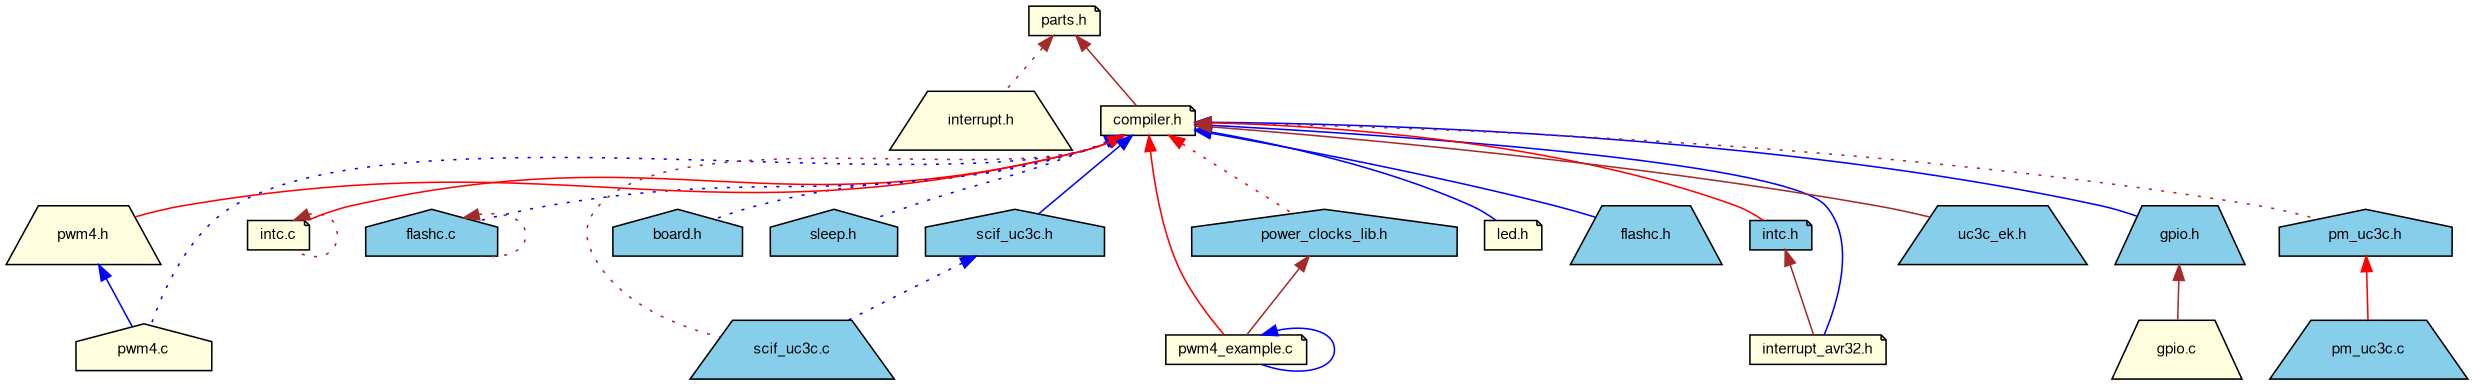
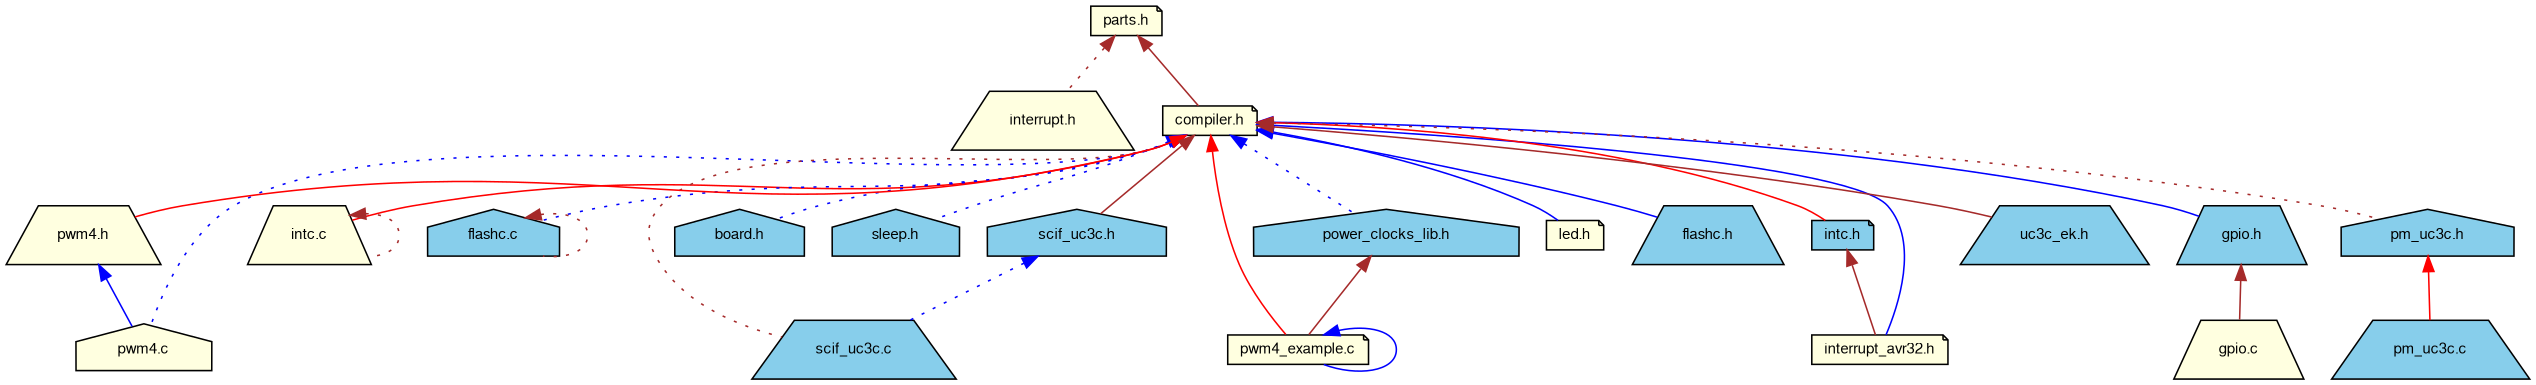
  digraph {
    node [color=black fillcolor=skyblue fontname=FreeSans fontsize=10 shape=trapezium style=filled]
    edge [color=blue dir=back fontname=FreeSans fontsize=10 labelfontname=FreeSans labelfontsize=10 style=solid]
    n1 [fillcolor=lightyellow fontcolor=black height=0.2 label="parts.h" shape=note width=0.4]
    n2 [fillcolor=lightyellow height=0.2 label="interrupt.h" width=0.4]
    n3 [fillcolor=lightyellow height=0.2 label="compiler.h" shape=note width=0.4]
    n4 [fillcolor=lightyellow height=0.2 label="pwm4_example.c" shape=note width=0.4]
    n5 [fillcolor=lightyellow height=0.2 label="pwm4.c" shape=house width=0.4]
-   n6 [fillcolor=lightyellow height=0.2 label="intc.c" shape=note width=0.4]
+   n6 [fillcolor=lightyellow height=0.2 label="intc.c" width=0.4]
    n7 [height=0.2 label="flashc.c" shape=house width=0.4]
    n8 [height=0.2 label="scif_uc3c.c" width=0.4]
    n9 [height=0.2 label="board.h" shape=house width=0.4]
    n10 [height=0.2 label="sleep.h" shape=house width=0.4]
    n11 [fillcolor=lightyellow height=0.2 label="interrupt_avr32.h" shape=note width=0.4]
    n12 [fillcolor=lightyellow height=0.2 label="pwm4.h" width=0.4]
    n13 [height=0.2 label="scif_uc3c.h" shape=house width=0.4]
    n14 [fillcolor=lightyellow height=0.2 label="led.h" shape=note width=0.4]
    n15 [height=0.2 label="flashc.h" width=0.4]
    n16 [height=0.2 label="gpio.h" width=0.4]
    n17 [height=0.2 label="intc.h" shape=note width=0.4]
    n18 [height=0.2 label="uc3c_ek.h" width=0.4]
    n19 [height=0.2 label="power_clocks_lib.h" shape=house width=0.4]
    n20 [height=0.2 label="pm_uc3c.h" shape=house width=0.4]
    n21 [fillcolor=lightyellow height=0.2 label="gpio.c" width=0.4]
    n22 [height=0.2 label="pm_uc3c.c" width=0.4]
    n1 -> n2 [color=brown style=dotted]
    n1 -> n3 [color=brown]
    n3 -> n4 [color=red]
    n3 -> n5 [style=dotted]
    n3 -> n6 [color=red]
    n3 -> n7 [style=dotted]
    n3 -> n8 [color=brown style=dotted]
    n3 -> n9 [style=dotted]
    n3 -> n10 [style=dotted]
    n3 -> n11
    n3 -> n12 [color=red]
-   n3 -> n13
+   n3 -> n13 [color=brown]
    n3 -> n14
    n3 -> n15
    n3 -> n16
    n3 -> n17 [color=red]
    n3 -> n18 [color=brown]
-   n3 -> n19 [color=red style=dotted]
+   n3 -> n19 [style=dotted]
    n3 -> n20 [color=brown style=dotted]
    n4 -> n4
    n6 -> n6 [color=brown style=dotted]
    n7 -> n7 [color=brown style=dotted]
    n12 -> n5
    n13 -> n8 [style=dotted]
    n16 -> n21 [color=brown]
    n17 -> n11 [color=brown]
    n19 -> n4 [color=brown]
    n20 -> n22 [color=red]
  }
